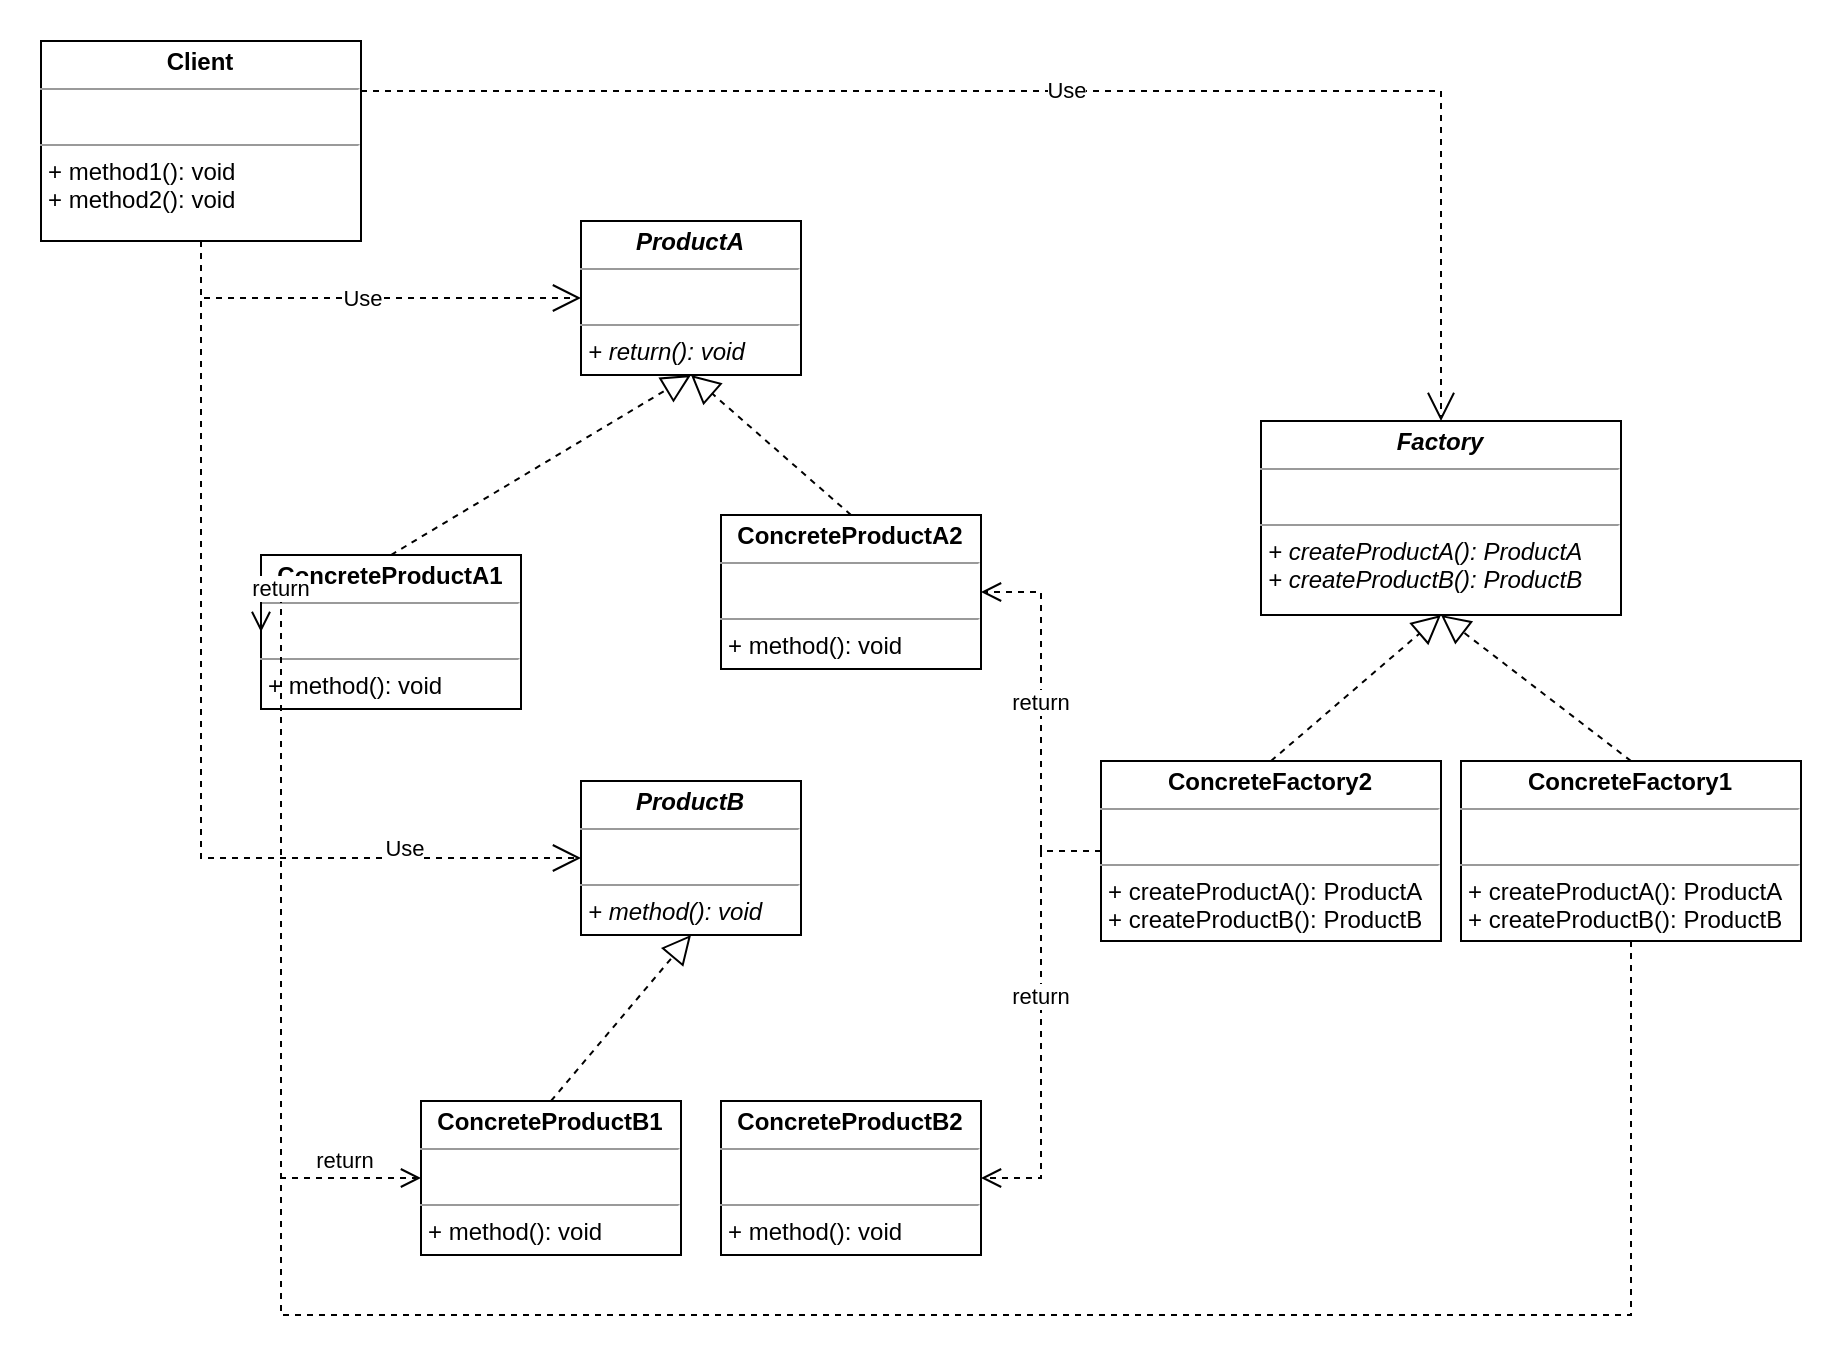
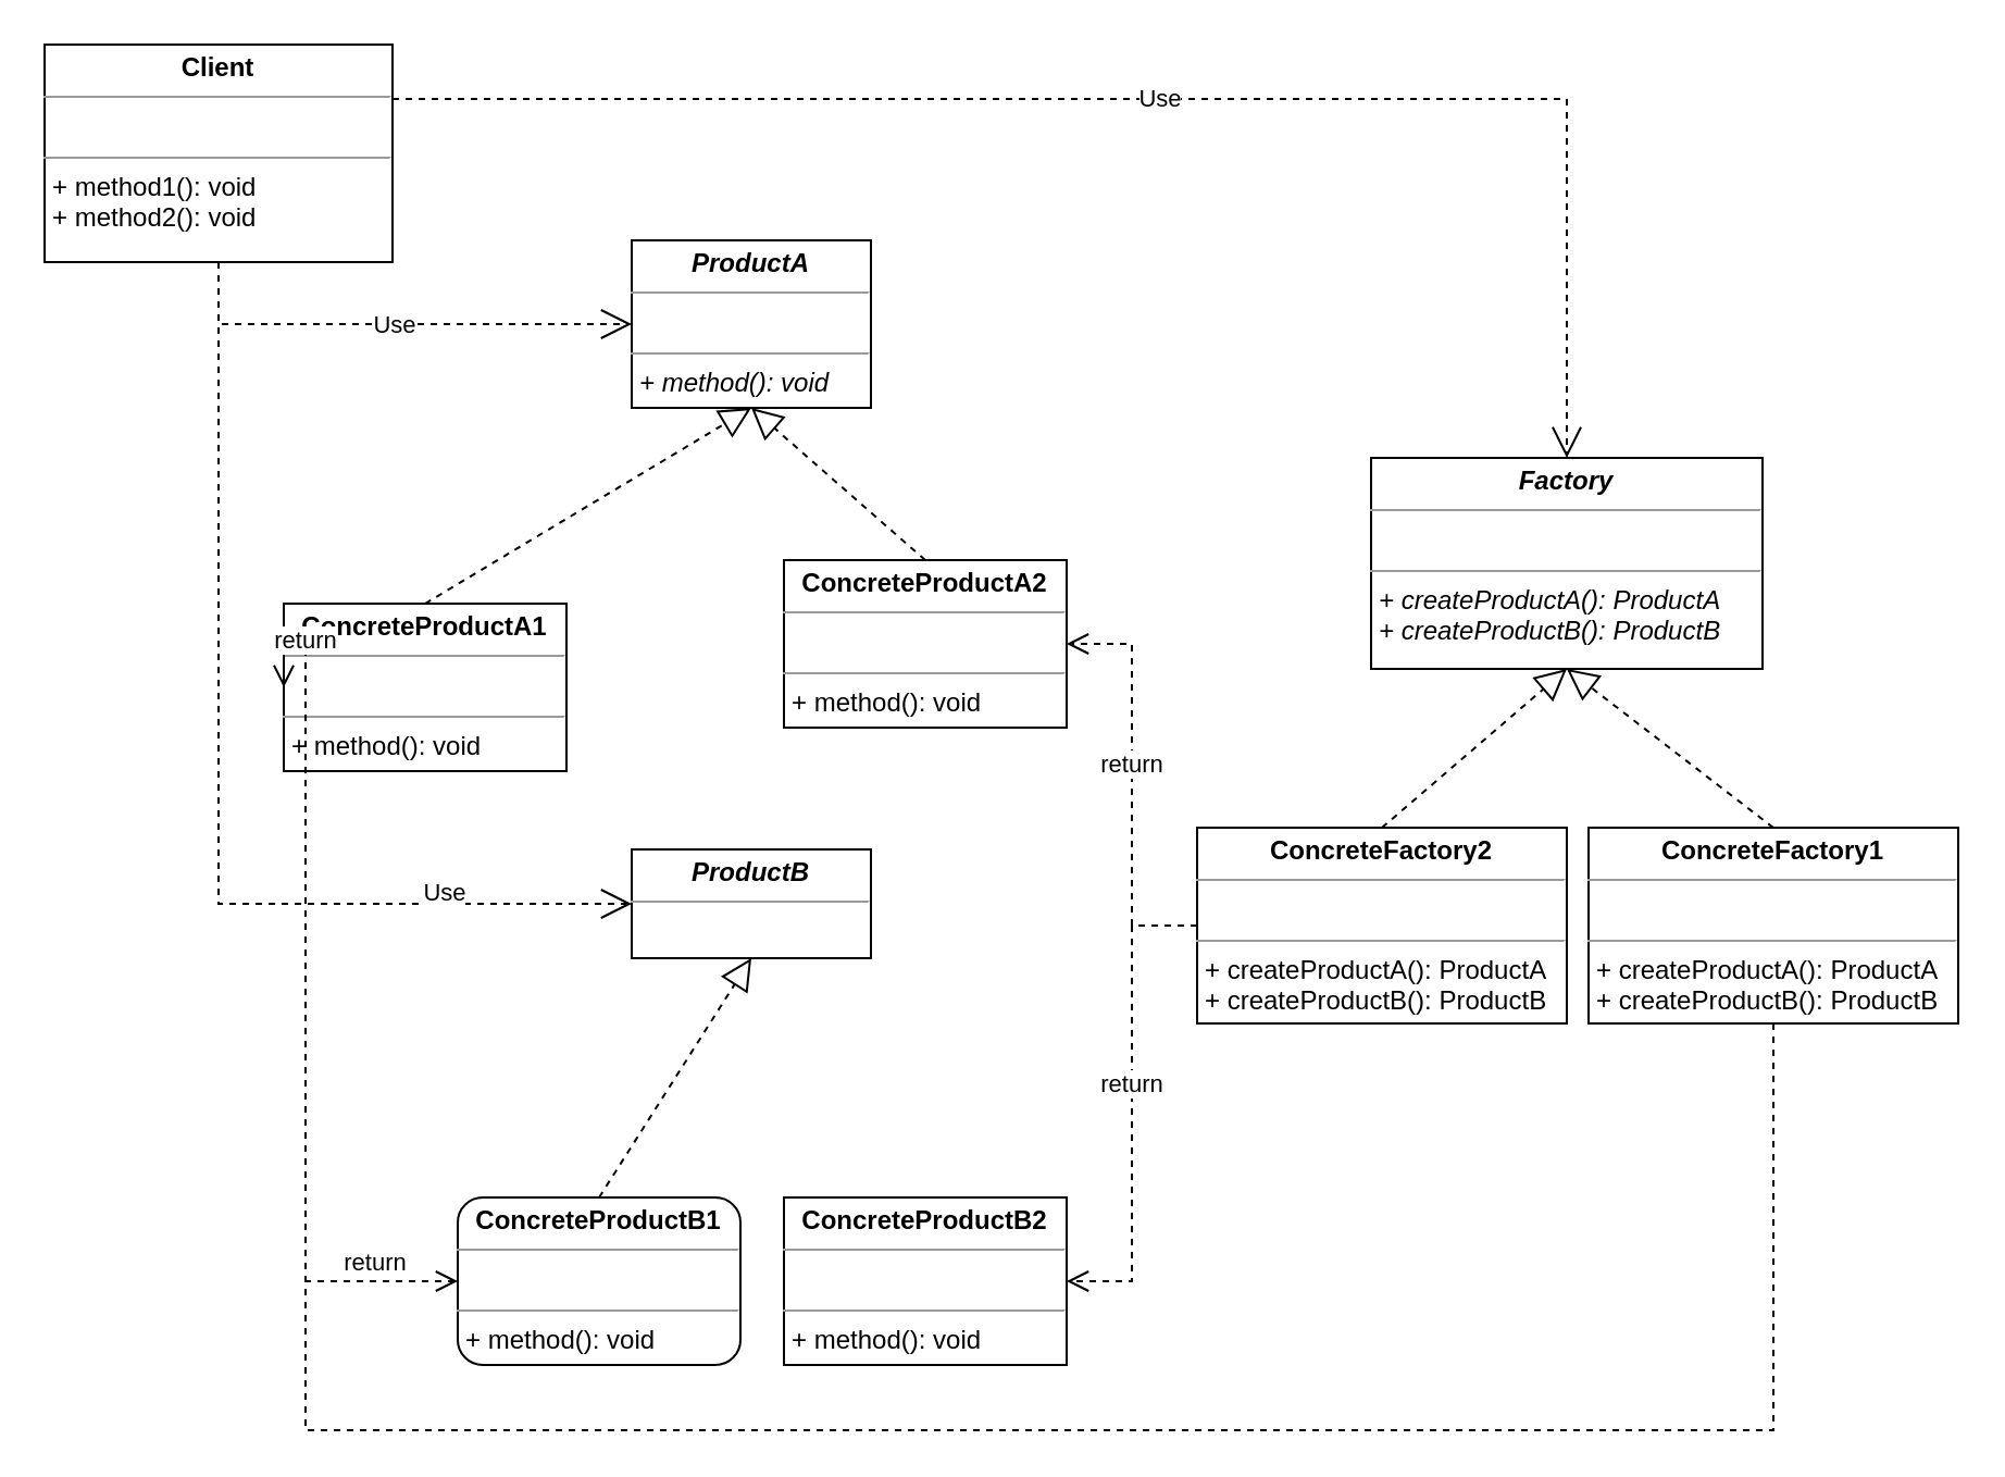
  <mxCell id="0" />
  <mxCell id="1" parent="0" />
- <mxCell id="2" value="&lt;p style=&quot;margin:0px;margin-top:4px;text-align:center;&quot;&gt;&lt;b&gt;&lt;i&gt;ProductA&lt;/i&gt;&lt;/b&gt;&lt;/p&gt;&lt;hr size=&quot;1&quot;&gt;&lt;p style=&quot;margin:0px;margin-left:4px;&quot;&gt;&lt;i&gt;&lt;br&gt;&lt;/i&gt;&lt;/p&gt;&lt;hr size=&quot;1&quot;&gt;&lt;p style=&quot;margin:0px;margin-left:4px;&quot;&gt;&lt;i&gt;+ return(): void&lt;/i&gt;&lt;/p&gt;" style="verticalAlign=top;align=left;overflow=fill;fontSize=12;fontFamily=Helvetica;html=1;" parent="1" vertex="1"><mxGeometry x="290" y="110" width="110" height="77" as="geometry" /></mxCell>
+ <mxCell id="2" value="&lt;p style=&quot;margin:0px;margin-top:4px;text-align:center;&quot;&gt;&lt;b&gt;&lt;i&gt;ProductA&lt;/i&gt;&lt;/b&gt;&lt;/p&gt;&lt;hr size=&quot;1&quot;&gt;&lt;p style=&quot;margin:0px;margin-left:4px;&quot;&gt;&lt;i&gt;&lt;br&gt;&lt;/i&gt;&lt;/p&gt;&lt;hr size=&quot;1&quot;&gt;&lt;p style=&quot;margin:0px;margin-left:4px;&quot;&gt;&lt;i&gt;+ method(): void&lt;/i&gt;&lt;/p&gt;" style="verticalAlign=top;align=left;overflow=fill;fontSize=12;fontFamily=Helvetica;html=1;" parent="1" vertex="1"><mxGeometry x="290" y="110" width="110" height="77" as="geometry" /></mxCell>
  <mxCell id="3" value="&lt;p style=&quot;margin:0px;margin-top:4px;text-align:center;&quot;&gt;&lt;b&gt;ConcreteProductA1&lt;/b&gt;&lt;/p&gt;&lt;hr size=&quot;1&quot;&gt;&lt;p style=&quot;margin:0px;margin-left:4px;&quot;&gt;&lt;br&gt;&lt;/p&gt;&lt;hr size=&quot;1&quot;&gt;&lt;p style=&quot;margin:0px;margin-left:4px;&quot;&gt;+ method(): void&lt;/p&gt;" style="verticalAlign=top;align=left;overflow=fill;fontSize=12;fontFamily=Helvetica;html=1;" parent="1" vertex="1"><mxGeometry x="130" y="277" width="130" height="77" as="geometry" /></mxCell>
  <mxCell id="4" value="&lt;p style=&quot;margin:0px;margin-top:4px;text-align:center;&quot;&gt;&lt;b&gt;ConcreteProductA2&lt;/b&gt;&lt;/p&gt;&lt;hr size=&quot;1&quot;&gt;&lt;p style=&quot;margin:0px;margin-left:4px;&quot;&gt;&lt;br&gt;&lt;/p&gt;&lt;hr size=&quot;1&quot;&gt;&lt;p style=&quot;margin:0px;margin-left:4px;&quot;&gt;+ method(): void&lt;br&gt;&lt;/p&gt;" style="verticalAlign=top;align=left;overflow=fill;fontSize=12;fontFamily=Helvetica;html=1;" parent="1" vertex="1"><mxGeometry x="360" y="257" width="130" height="77" as="geometry" /></mxCell>
  <mxCell id="5" value="" style="endArrow=block;dashed=1;endFill=0;endSize=12;html=1;rounded=0;exitX=0.5;exitY=0;exitDx=0;exitDy=0;entryX=0.5;entryY=1;entryDx=0;entryDy=0;" parent="1" source="3" target="2" edge="1"><mxGeometry width="160" relative="1" as="geometry"><mxPoint x="490" y="330" as="sourcePoint" /><mxPoint x="650" y="330" as="targetPoint" /></mxGeometry></mxCell>
  <mxCell id="6" value="" style="endArrow=block;dashed=1;endFill=0;endSize=12;html=1;rounded=0;exitX=0.5;exitY=0;exitDx=0;exitDy=0;entryX=0.5;entryY=1;entryDx=0;entryDy=0;" parent="1" source="4" target="2" edge="1"><mxGeometry width="160" relative="1" as="geometry"><mxPoint x="490" y="330" as="sourcePoint" /><mxPoint x="650" y="330" as="targetPoint" /></mxGeometry></mxCell>
  <mxCell id="7" value="&lt;p style=&quot;margin:0px;margin-top:4px;text-align:center;&quot;&gt;&lt;b&gt;Client&lt;/b&gt;&lt;/p&gt;&lt;hr size=&quot;1&quot;&gt;&lt;p style=&quot;margin:0px;margin-left:4px;&quot;&gt;&lt;br&gt;&lt;/p&gt;&lt;hr size=&quot;1&quot;&gt;&lt;p style=&quot;margin:0px;margin-left:4px;&quot;&gt;&lt;span style=&quot;background-color: initial;&quot;&gt;+ method1(): void&lt;/span&gt;&lt;br&gt;&lt;/p&gt;&lt;p style=&quot;margin:0px;margin-left:4px;&quot;&gt;+ method2(): void&lt;span style=&quot;background-color: initial;&quot;&gt;&lt;br&gt;&lt;/span&gt;&lt;/p&gt;" style="verticalAlign=top;align=left;overflow=fill;fontSize=12;fontFamily=Helvetica;html=1;" parent="1" vertex="1"><mxGeometry x="20" y="20" width="160" height="100" as="geometry" /></mxCell>
- <mxCell id="8" value="&lt;p style=&quot;margin:0px;margin-top:4px;text-align:center;&quot;&gt;&lt;b&gt;&lt;i&gt;ProductB&lt;/i&gt;&lt;/b&gt;&lt;/p&gt;&lt;hr size=&quot;1&quot;&gt;&lt;p style=&quot;margin:0px;margin-left:4px;&quot;&gt;&lt;i&gt;&lt;br&gt;&lt;/i&gt;&lt;/p&gt;&lt;hr size=&quot;1&quot;&gt;&lt;p style=&quot;margin:0px;margin-left:4px;&quot;&gt;&lt;i style=&quot;background-color: initial;&quot;&gt;+ method(): void&lt;/i&gt;&lt;/p&gt;" style="verticalAlign=top;align=left;overflow=fill;fontSize=12;fontFamily=Helvetica;html=1;" parent="1" vertex="1"><mxGeometry x="290" y="390" width="110" height="77" as="geometry" /></mxCell>
- <mxCell id="9" value="&lt;p style=&quot;margin:0px;margin-top:4px;text-align:center;&quot;&gt;&lt;b&gt;ConcreteProductB1&lt;/b&gt;&lt;/p&gt;&lt;hr size=&quot;1&quot;&gt;&lt;p style=&quot;margin:0px;margin-left:4px;&quot;&gt;&lt;br&gt;&lt;/p&gt;&lt;hr size=&quot;1&quot;&gt;&lt;p style=&quot;margin:0px;margin-left:4px;&quot;&gt;+ method(): void&lt;/p&gt;" style="verticalAlign=top;align=left;overflow=fill;fontSize=12;fontFamily=Helvetica;html=1;" parent="1" vertex="1"><mxGeometry x="210" y="550" width="130" height="77" as="geometry" /></mxCell>
+ <mxCell id="8" value="&lt;p style=&quot;margin:0px;margin-top:4px;text-align:center;&quot;&gt;&lt;b&gt;&lt;i&gt;ProductB&lt;/i&gt;&lt;/b&gt;&lt;/p&gt;&lt;hr size=&quot;1&quot;&gt;&lt;p style=&quot;margin:0px;margin-left:4px;&quot;&gt;&lt;i&gt;&lt;br&gt;&lt;/i&gt;&lt;/p&gt;&lt;hr size=&quot;1&quot;&gt;&lt;p style=&quot;margin:0px;margin-left:4px;&quot;&gt;&lt;i style=&quot;background-color: initial;&quot;&gt;+ method(): void&lt;/i&gt;&lt;/p&gt;" style="verticalAlign=top;align=left;overflow=fill;fontSize=12;fontFamily=Helvetica;html=1;" parent="1" vertex="1"><mxGeometry x="290" y="390" width="110" height="50" as="geometry" /></mxCell>
+ <mxCell id="9" value="&lt;p style=&quot;margin:0px;margin-top:4px;text-align:center;&quot;&gt;&lt;b&gt;ConcreteProductB1&lt;/b&gt;&lt;/p&gt;&lt;hr size=&quot;1&quot;&gt;&lt;p style=&quot;margin:0px;margin-left:4px;&quot;&gt;&lt;br&gt;&lt;/p&gt;&lt;hr size=&quot;1&quot;&gt;&lt;p style=&quot;margin:0px;margin-left:4px;&quot;&gt;+ method(): void&lt;/p&gt;" style="verticalAlign=top;align=left;overflow=fill;fontSize=12;fontFamily=Helvetica;html=1;rounded=1;" parent="1" vertex="1"><mxGeometry x="210" y="550" width="130" height="77" as="geometry" /></mxCell>
  <mxCell id="10" value="&lt;p style=&quot;margin:0px;margin-top:4px;text-align:center;&quot;&gt;&lt;b&gt;ConcreteProductB2&lt;/b&gt;&lt;/p&gt;&lt;hr size=&quot;1&quot;&gt;&lt;p style=&quot;margin:0px;margin-left:4px;&quot;&gt;&lt;br&gt;&lt;/p&gt;&lt;hr size=&quot;1&quot;&gt;&lt;p style=&quot;margin:0px;margin-left:4px;&quot;&gt;+ method(): void&lt;/p&gt;" style="verticalAlign=top;align=left;overflow=fill;fontSize=12;fontFamily=Helvetica;html=1;" parent="1" vertex="1"><mxGeometry x="360" y="550" width="130" height="77" as="geometry" /></mxCell>
  <mxCell id="11" value="" style="endArrow=block;dashed=1;endFill=0;endSize=12;html=1;rounded=0;exitX=0.5;exitY=0;exitDx=0;exitDy=0;entryX=0.5;entryY=1;entryDx=0;entryDy=0;" parent="1" source="9" target="8" edge="1"><mxGeometry width="160" relative="1" as="geometry"><mxPoint x="490" y="610" as="sourcePoint" /><mxPoint x="650" y="610" as="targetPoint" /></mxGeometry></mxCell>
  <mxCell id="12" value="&lt;p style=&quot;margin:0px;margin-top:4px;text-align:center;&quot;&gt;&lt;b&gt;&lt;i&gt;Factory&lt;/i&gt;&lt;/b&gt;&lt;/p&gt;&lt;hr size=&quot;1&quot;&gt;&lt;p style=&quot;margin:0px;margin-left:4px;&quot;&gt;&lt;br&gt;&lt;/p&gt;&lt;hr size=&quot;1&quot;&gt;&lt;p style=&quot;margin: 0px 0px 0px 4px;&quot;&gt;&lt;i&gt;+ createProductA(): ProductA&lt;/i&gt;&lt;/p&gt;&lt;p style=&quot;margin: 0px 0px 0px 4px;&quot;&gt;&lt;i&gt;+ createProductB(): ProductB&lt;/i&gt;&lt;/p&gt;" style="verticalAlign=top;align=left;overflow=fill;fontSize=12;fontFamily=Helvetica;html=1;" parent="1" vertex="1"><mxGeometry x="630" y="210" width="180" height="97" as="geometry" /></mxCell>
  <mxCell id="13" value="&lt;p style=&quot;margin:0px;margin-top:4px;text-align:center;&quot;&gt;&lt;b&gt;ConcreteFactory1&lt;/b&gt;&lt;/p&gt;&lt;hr size=&quot;1&quot;&gt;&lt;p style=&quot;margin:0px;margin-left:4px;&quot;&gt;&lt;br&gt;&lt;/p&gt;&lt;hr size=&quot;1&quot;&gt;&lt;p style=&quot;margin: 0px 0px 0px 4px;&quot;&gt;+ createProductA(): ProductA&lt;/p&gt;&lt;p style=&quot;margin: 0px 0px 0px 4px;&quot;&gt;+ createProductB(): ProductB&lt;/p&gt;" style="verticalAlign=top;align=left;overflow=fill;fontSize=12;fontFamily=Helvetica;html=1;" parent="1" vertex="1"><mxGeometry x="730" y="380" width="170" height="90" as="geometry" /></mxCell>
  <mxCell id="14" value="&lt;p style=&quot;margin:0px;margin-top:4px;text-align:center;&quot;&gt;&lt;b&gt;ConcreteFactory2&lt;/b&gt;&lt;/p&gt;&lt;hr size=&quot;1&quot;&gt;&lt;p style=&quot;margin:0px;margin-left:4px;&quot;&gt;&lt;br&gt;&lt;/p&gt;&lt;hr size=&quot;1&quot;&gt;&lt;p style=&quot;margin: 0px 0px 0px 4px;&quot;&gt;+ createProductA(): ProductA&lt;/p&gt;&lt;p style=&quot;margin: 0px 0px 0px 4px;&quot;&gt;+ createProductB(): ProductB&lt;/p&gt;" style="verticalAlign=top;align=left;overflow=fill;fontSize=12;fontFamily=Helvetica;html=1;" parent="1" vertex="1"><mxGeometry x="550" y="380" width="170" height="90" as="geometry" /></mxCell>
  <mxCell id="15" value="" style="endArrow=block;dashed=1;endFill=0;endSize=12;html=1;rounded=0;exitX=0.5;exitY=0;exitDx=0;exitDy=0;entryX=0.5;entryY=1;entryDx=0;entryDy=0;" parent="1" source="13" target="12" edge="1"><mxGeometry width="160" relative="1" as="geometry"><mxPoint x="470" y="490" as="sourcePoint" /><mxPoint x="630" y="490" as="targetPoint" /></mxGeometry></mxCell>
  <mxCell id="16" value="" style="endArrow=block;dashed=1;endFill=0;endSize=12;html=1;rounded=0;exitX=0.5;exitY=0;exitDx=0;exitDy=0;entryX=0.5;entryY=1;entryDx=0;entryDy=0;" parent="1" source="14" target="12" edge="1"><mxGeometry width="160" relative="1" as="geometry"><mxPoint x="470" y="490" as="sourcePoint" /><mxPoint x="630" y="490" as="targetPoint" /></mxGeometry></mxCell>
  <mxCell id="17" value="return" style="html=1;verticalAlign=bottom;endArrow=open;dashed=1;endSize=8;rounded=0;exitX=0;exitY=0.5;exitDx=0;exitDy=0;entryX=1;entryY=0.5;entryDx=0;entryDy=0;edgeStyle=orthogonalEdgeStyle;" parent="1" source="14" target="4" edge="1"><mxGeometry relative="1" as="geometry"><mxPoint x="570" y="340" as="sourcePoint" /><mxPoint x="490" y="340" as="targetPoint" /></mxGeometry></mxCell>
  <mxCell id="18" value="return" style="html=1;verticalAlign=bottom;endArrow=open;dashed=1;endSize=8;rounded=0;exitX=0;exitY=0.5;exitDx=0;exitDy=0;entryX=1;entryY=0.5;entryDx=0;entryDy=0;edgeStyle=orthogonalEdgeStyle;" parent="1" source="14" target="10" edge="1"><mxGeometry relative="1" as="geometry"><mxPoint x="570" y="340" as="sourcePoint" /><mxPoint x="490" y="340" as="targetPoint" /></mxGeometry></mxCell>
  <mxCell id="19" value="return" style="html=1;verticalAlign=bottom;endArrow=open;dashed=1;endSize=8;rounded=0;exitX=0.5;exitY=1;exitDx=0;exitDy=0;entryX=0;entryY=0.5;entryDx=0;entryDy=0;edgeStyle=orthogonalEdgeStyle;" parent="1" source="13" target="3" edge="1"><mxGeometry x="0.941" relative="1" as="geometry"><mxPoint x="500" y="380" as="sourcePoint" /><mxPoint x="420" y="380" as="targetPoint" /><Array as="points"><mxPoint x="815" y="657" /><mxPoint x="140" y="657" /><mxPoint x="140" y="296" /></Array><mxPoint as="offset" /></mxGeometry></mxCell>
  <mxCell id="20" value="return" style="html=1;verticalAlign=bottom;endArrow=open;dashed=1;endSize=8;rounded=0;exitX=0.5;exitY=1;exitDx=0;exitDy=0;entryX=0;entryY=0.5;entryDx=0;entryDy=0;edgeStyle=orthogonalEdgeStyle;" parent="1" source="13" target="9" edge="1"><mxGeometry x="0.923" relative="1" as="geometry"><mxPoint x="500" y="380" as="sourcePoint" /><mxPoint x="420" y="380" as="targetPoint" /><Array as="points"><mxPoint x="815" y="657" /><mxPoint x="140" y="657" /><mxPoint x="140" y="589" /></Array><mxPoint as="offset" /></mxGeometry></mxCell>
  <mxCell id="21" value="Use" style="endArrow=open;endSize=12;dashed=1;html=1;rounded=0;exitX=0.5;exitY=1;exitDx=0;exitDy=0;entryX=0;entryY=0.5;entryDx=0;entryDy=0;edgeStyle=orthogonalEdgeStyle;" parent="1" source="7" target="2" edge="1"><mxGeometry width="160" relative="1" as="geometry"><mxPoint x="380" y="380" as="sourcePoint" /><mxPoint x="540" y="380" as="targetPoint" /></mxGeometry></mxCell>
  <mxCell id="22" value="Use" style="endArrow=open;endSize=12;dashed=1;html=1;rounded=0;exitX=0.5;exitY=1;exitDx=0;exitDy=0;entryX=0;entryY=0.5;entryDx=0;entryDy=0;edgeStyle=orthogonalEdgeStyle;" parent="1" source="7" target="8" edge="1"><mxGeometry x="0.644" y="5" width="160" relative="1" as="geometry"><mxPoint x="380" y="380" as="sourcePoint" /><mxPoint x="540" y="380" as="targetPoint" /><mxPoint as="offset" /></mxGeometry></mxCell>
  <mxCell id="23" value="Use" style="endArrow=open;endSize=12;dashed=1;html=1;rounded=0;exitX=1;exitY=0.25;exitDx=0;exitDy=0;entryX=0.5;entryY=0;entryDx=0;entryDy=0;edgeStyle=orthogonalEdgeStyle;" edge="1" parent="1" source="7" target="12"><mxGeometry width="160" relative="1" as="geometry"><mxPoint x="380" y="347" as="sourcePoint" /><mxPoint x="540" y="347" as="targetPoint" /></mxGeometry></mxCell>
